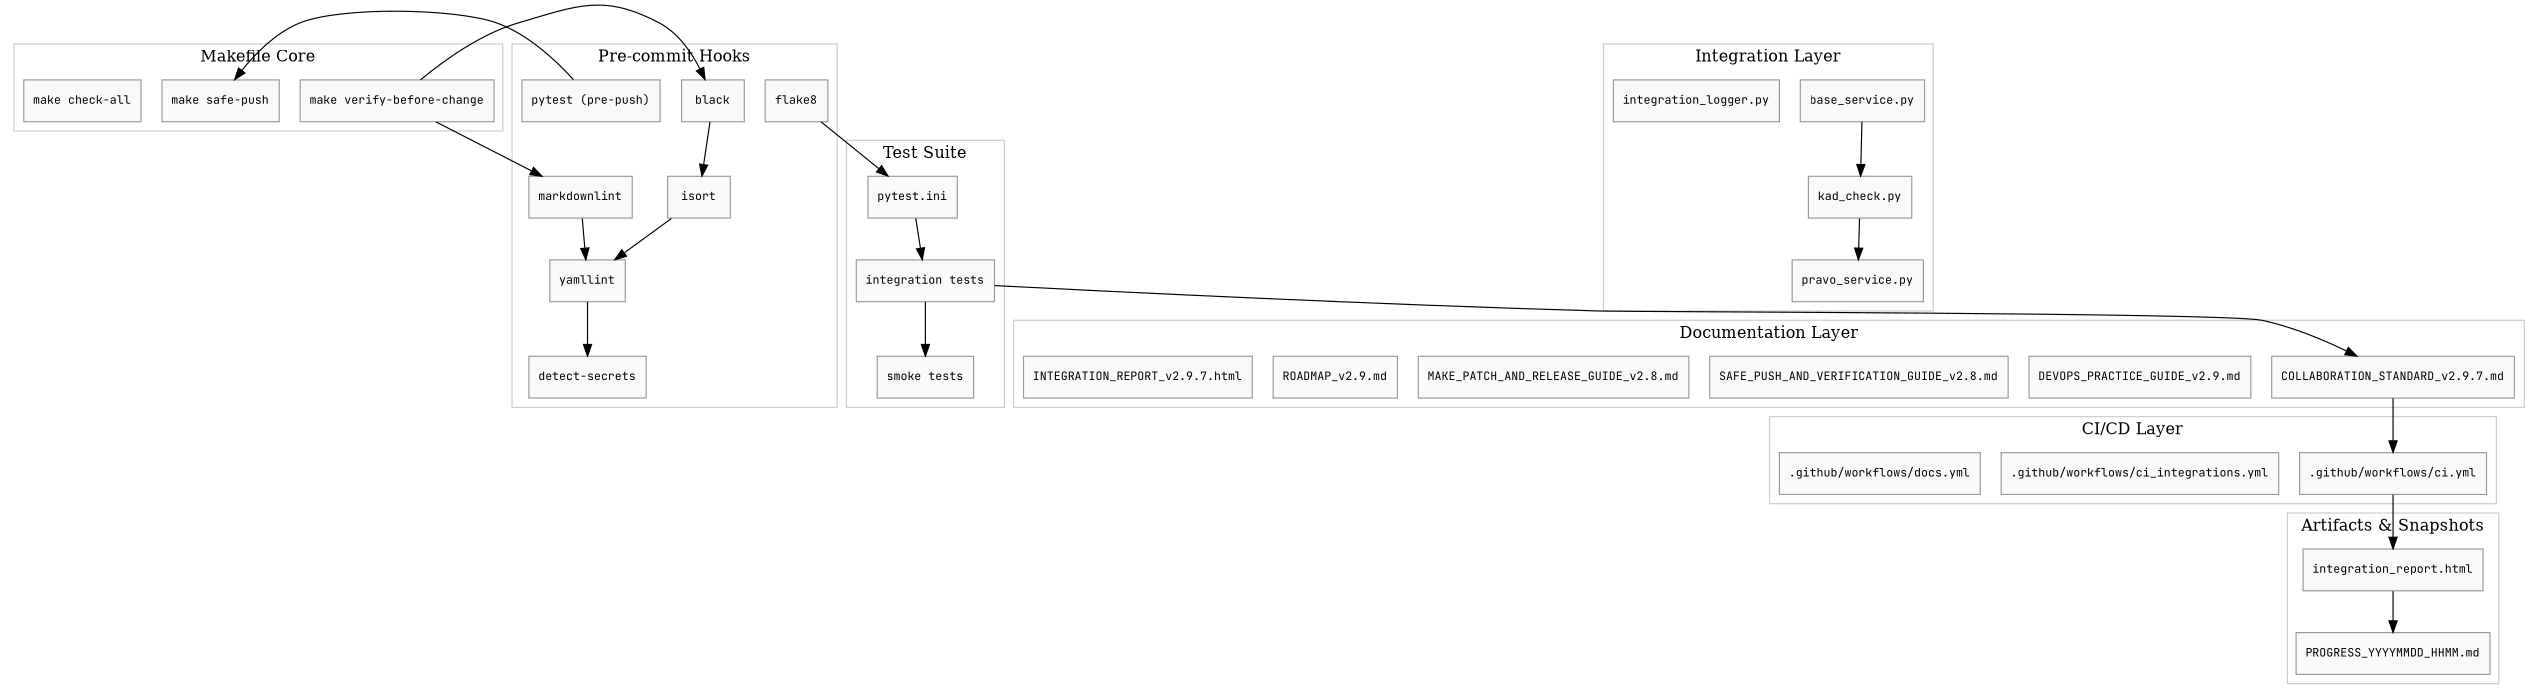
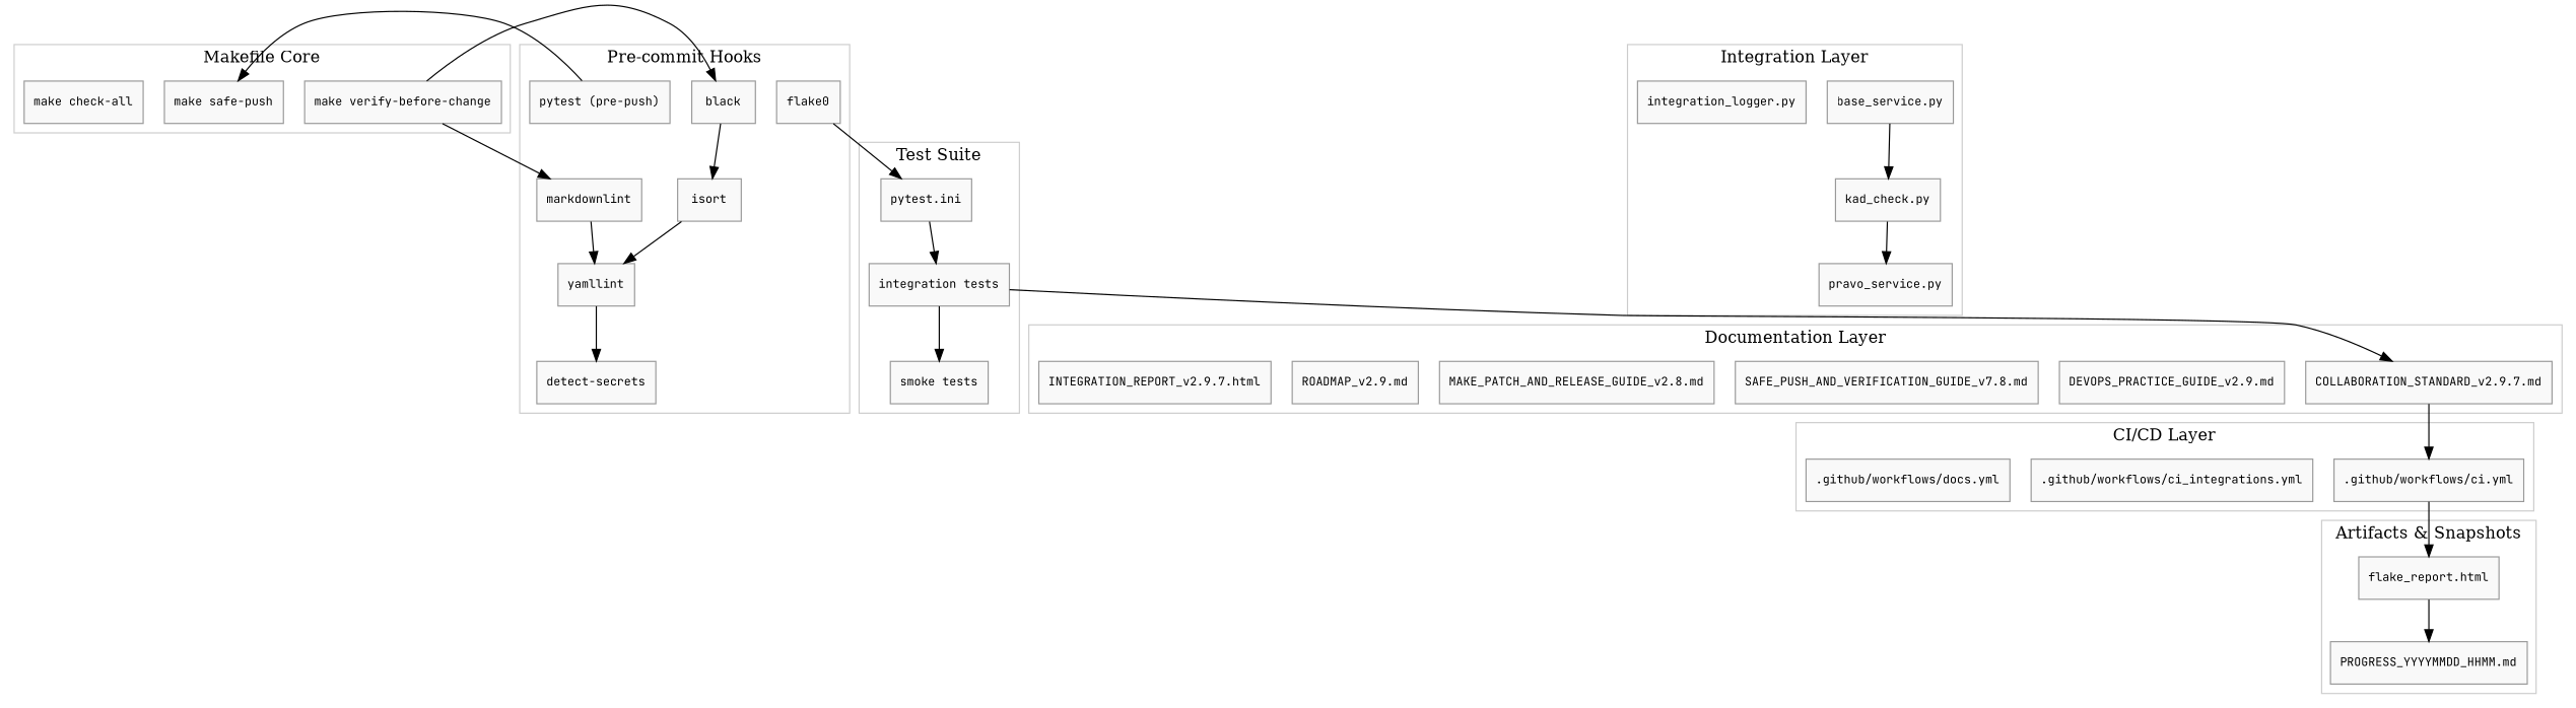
  digraph {
    bgcolor="#ffffff"
    rankdir=TB
    node [color="#999999" fillcolor="#f9f9f9" fontname="JetBrains Mono" fontsize=10 shape=box style=filled]
    black
    isort
-   flake8
+   flake8 [label=flake0]
    markdownlint
    yamllint
    "detect-secrets"
    "pytest (pre-push)"
    "make verify-before-change"
    "make safe-push"
    "make check-all"
    "pytest.ini"
    "integration tests"
    "smoke tests"
    "base_service.py"
    n15 [label="kad_check.py"]
    "pravo_service.py"
    "integration_logger.py"
    "COLLABORATION_STANDARD_v2.9.7.md"
    "DEVOPS_PRACTICE_GUIDE_v2.9.md"
-   "SAFE_PUSH_AND_VERIFICATION_GUIDE_v2.8.md"
+   "SAFE_PUSH_AND_VERIFICATION_GUIDE_v2.8.md" [label="SAFE_PUSH_AND_VERIFICATION_GUIDE_v7.8.md"]
    "MAKE_PATCH_AND_RELEASE_GUIDE_v2.8.md"
    "ROADMAP_v2.9.md"
    "INTEGRATION_REPORT_v2.9.7.html"
    ".github/workflows/ci.yml"
    ".github/workflows/ci_integrations.yml"
    ".github/workflows/docs.yml"
-   "integration_report.html"
+   "integration_report.html" [label="flake_report.html"]
    "PROGRESS_YYYYMMDD_HHMM.md"
    subgraph cluster_1 {
      color="#cccccc"
      label="Pre-commit Hooks"
      black
      isort
      flake8
      markdownlint
      yamllint
      "detect-secrets"
      "pytest (pre-push)"
    }
    subgraph cluster_2 {
      color="#cccccc"
      label="Makefile Core"
      "make verify-before-change"
      "make safe-push"
      "make check-all"
    }
    subgraph cluster_3 {
      color="#cccccc"
      label="Test Suite"
      "pytest.ini"
      "integration tests"
      "smoke tests"
    }
    subgraph cluster_4 {
      color="#cccccc"
      label="Integration Layer"
      "base_service.py"
      n15
      "pravo_service.py"
      "integration_logger.py"
    }
    subgraph cluster_5 {
      color="#cccccc"
      label="Documentation Layer"
      "COLLABORATION_STANDARD_v2.9.7.md"
      "DEVOPS_PRACTICE_GUIDE_v2.9.md"
      "SAFE_PUSH_AND_VERIFICATION_GUIDE_v2.8.md"
      "MAKE_PATCH_AND_RELEASE_GUIDE_v2.8.md"
      "ROADMAP_v2.9.md"
      "INTEGRATION_REPORT_v2.9.7.html"
    }
    subgraph cluster_6 {
      color="#cccccc"
      label="CI/CD Layer"
      ".github/workflows/ci.yml"
      ".github/workflows/ci_integrations.yml"
      ".github/workflows/docs.yml"
    }
    subgraph cluster_7 {
      color="#cccccc"
      label="Artifacts & Snapshots"
      "integration_report.html"
      "PROGRESS_YYYYMMDD_HHMM.md"
    }
    black -> isort
    isort -> yamllint
    flake8 -> "pytest.ini"
    markdownlint -> yamllint
    yamllint -> "detect-secrets"
    "pytest (pre-push)" -> "make safe-push"
    "make verify-before-change" -> black
    "make verify-before-change" -> markdownlint
    "pytest.ini" -> "integration tests"
    "integration tests" -> "smoke tests"
    "integration tests" -> "COLLABORATION_STANDARD_v2.9.7.md"
    "base_service.py" -> n15
    n15 -> "pravo_service.py"
    "COLLABORATION_STANDARD_v2.9.7.md" -> ".github/workflows/ci.yml"
    ".github/workflows/ci.yml" -> "integration_report.html"
    "integration_report.html" -> "PROGRESS_YYYYMMDD_HHMM.md"
  }
